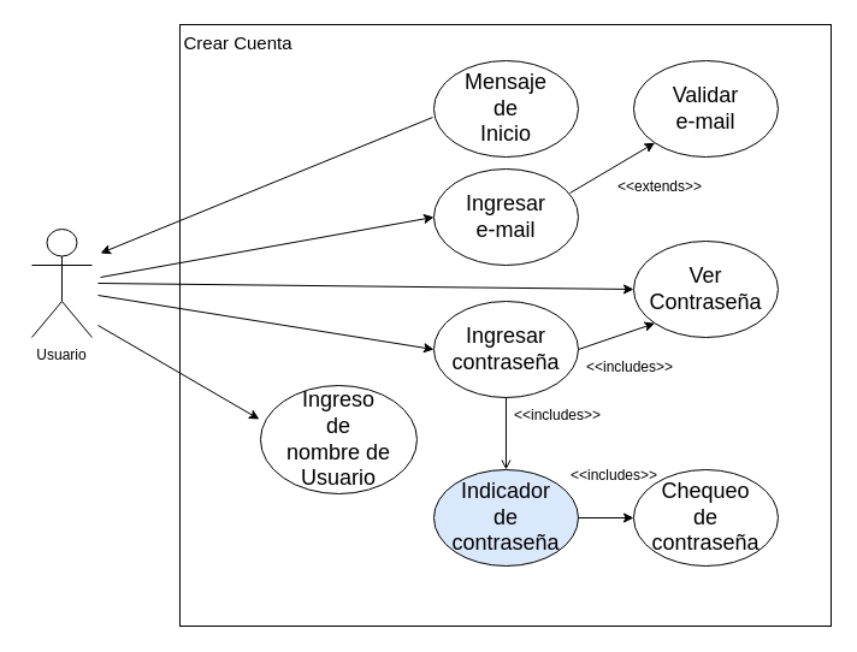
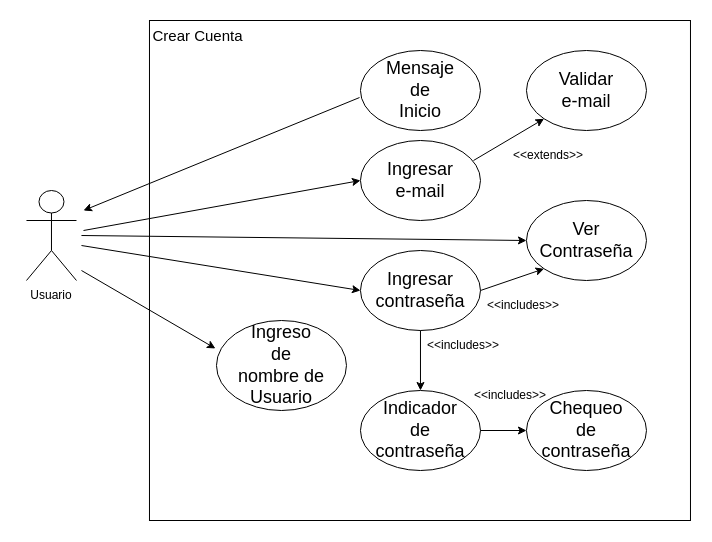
  <mxCell id="0" />
  <mxCell id="1" parent="0" />
  <mxCell id="2" value="" style="rounded=0;whiteSpace=wrap;html=1;" vertex="1" parent="1"><mxGeometry x="148.98" y="20" width="541" height="500" as="geometry" /></mxCell>
  <mxCell id="3" value="&lt;font style=&quot;font-size: 18px;&quot;&gt;Mensaje&lt;/font&gt;&lt;div&gt;&lt;font style=&quot;font-size: 18px;&quot;&gt;de&lt;/font&gt;&lt;/div&gt;&lt;div&gt;&lt;font style=&quot;font-size: 18px;&quot;&gt;Inicio&lt;/font&gt;&lt;/div&gt;" style="ellipse;whiteSpace=wrap;html=1;" vertex="1" parent="1"><mxGeometry x="359.98" y="50" width="120" height="80" as="geometry" /></mxCell>
  <mxCell id="4" value="&lt;font style=&quot;font-size: 15px;&quot;&gt;Crear Cuenta&lt;/font&gt;" style="text;html=1;align=center;verticalAlign=middle;whiteSpace=wrap;rounded=0;" vertex="1" parent="1"><mxGeometry x="148.98" y="20" width="97" height="30" as="geometry" /></mxCell>
  <mxCell id="5" value="&lt;span style=&quot;font-size: 18px;&quot;&gt;Ingresar&lt;/span&gt;&lt;div&gt;&lt;span style=&quot;font-size: 18px;&quot;&gt;e-mail&lt;/span&gt;&lt;/div&gt;" style="ellipse;whiteSpace=wrap;html=1;" vertex="1" parent="1"><mxGeometry x="359.98" y="140" width="120" height="80" as="geometry" /></mxCell>
  <mxCell id="6" value="&lt;font style=&quot;font-size: 18px;&quot;&gt;Validar&lt;/font&gt;&lt;div&gt;&lt;font style=&quot;font-size: 18px;&quot;&gt;e-mail&lt;/font&gt;&lt;/div&gt;" style="ellipse;whiteSpace=wrap;html=1;" vertex="1" parent="1"><mxGeometry x="525.98" y="50" width="120" height="80" as="geometry" /></mxCell>
  <mxCell id="7" value="&lt;font style=&quot;font-size: 18px;&quot;&gt;Ingresar&lt;/font&gt;&lt;div&gt;&lt;span style=&quot;font-size: 18px;&quot;&gt;contraseña&lt;/span&gt;&lt;/div&gt;" style="ellipse;whiteSpace=wrap;html=1;" vertex="1" parent="1"><mxGeometry x="359.98" y="250" width="120" height="80" as="geometry" /></mxCell>
  <mxCell id="8" value="&lt;font style=&quot;font-size: 18px;&quot;&gt;Ver&lt;/font&gt;&lt;div&gt;&lt;font style=&quot;font-size: 18px;&quot;&gt;Contraseña&lt;/font&gt;&lt;/div&gt;" style="ellipse;whiteSpace=wrap;html=1;" vertex="1" parent="1"><mxGeometry x="525.98" y="200" width="120" height="80" as="geometry" /></mxCell>
  <mxCell id="9" value="&lt;font style=&quot;font-size: 18px;&quot;&gt;Ingreso&lt;/font&gt;&lt;div&gt;&lt;font style=&quot;font-size: 18px;&quot;&gt;de&lt;/font&gt;&lt;/div&gt;&lt;div&gt;&lt;font style=&quot;font-size: 18px;&quot;&gt;nombre de Usuario&lt;/font&gt;&lt;/div&gt;" style="ellipse;whiteSpace=wrap;html=1;" vertex="1" parent="1"><mxGeometry x="215.98" y="320" width="130" height="90" as="geometry" /></mxCell>
- <mxCell id="10" value="&lt;font style=&quot;font-size: 18px;&quot;&gt;Indicador&lt;/font&gt;&lt;div&gt;&lt;font style=&quot;font-size: 18px;&quot;&gt;de&lt;/font&gt;&lt;/div&gt;&lt;div&gt;&lt;font style=&quot;font-size: 18px;&quot;&gt;contraseña&lt;/font&gt;&lt;/div&gt;" style="ellipse;whiteSpace=wrap;html=1;fillColor=#dae8fc;" vertex="1" parent="1"><mxGeometry x="359.98" y="390" width="120" height="80" as="geometry" /></mxCell>
+ <mxCell id="10" value="&lt;font style=&quot;font-size: 18px;&quot;&gt;Indicador&lt;/font&gt;&lt;div&gt;&lt;font style=&quot;font-size: 18px;&quot;&gt;de&lt;/font&gt;&lt;/div&gt;&lt;div&gt;&lt;font style=&quot;font-size: 18px;&quot;&gt;contraseña&lt;/font&gt;&lt;/div&gt;" style="ellipse;whiteSpace=wrap;html=1;" vertex="1" parent="1"><mxGeometry x="359.98" y="390" width="120" height="80" as="geometry" /></mxCell>
  <mxCell id="11" value="&lt;font style=&quot;font-size: 18px;&quot;&gt;Chequeo&lt;/font&gt;&lt;div&gt;&lt;font style=&quot;font-size: 18px;&quot;&gt;de&lt;/font&gt;&lt;/div&gt;&lt;div&gt;&lt;font style=&quot;font-size: 18px;&quot;&gt;contraseña&lt;/font&gt;&lt;/div&gt;" style="ellipse;whiteSpace=wrap;html=1;" vertex="1" parent="1"><mxGeometry x="525.98" y="390" width="120" height="80" as="geometry" /></mxCell>
- <mxCell id="12" value="" style="endArrow=open;html=1;rounded=0;exitX=0.5;exitY=1;exitDx=0;exitDy=0;entryX=0.5;entryY=0;entryDx=0;entryDy=0;" edge="1" parent="1" source="7" target="10"><mxGeometry width="50" height="50" relative="1" as="geometry"><mxPoint x="395.98" y="390" as="sourcePoint" /><mxPoint x="445.98" y="340" as="targetPoint" /></mxGeometry></mxCell>
+ <mxCell id="12" value="" style="endArrow=classic;html=1;rounded=0;exitX=0.5;exitY=1;exitDx=0;exitDy=0;entryX=0.5;entryY=0;entryDx=0;entryDy=0;" edge="1" parent="1" source="7" target="10"><mxGeometry width="50" height="50" relative="1" as="geometry"><mxPoint x="395.98" y="390" as="sourcePoint" /><mxPoint x="445.98" y="340" as="targetPoint" /></mxGeometry></mxCell>
  <mxCell id="13" value="" style="endArrow=classic;html=1;rounded=0;exitX=1;exitY=0.5;exitDx=0;exitDy=0;entryX=0;entryY=0.5;entryDx=0;entryDy=0;" edge="1" parent="1" source="10" target="11"><mxGeometry width="50" height="50" relative="1" as="geometry"><mxPoint x="429.98" y="340" as="sourcePoint" /><mxPoint x="429.98" y="400" as="targetPoint" /></mxGeometry></mxCell>
  <mxCell id="14" value="&lt;font style=&quot;font-size: 1px;&quot;&gt;Actor&lt;/font&gt;" style="shape=umlActor;verticalLabelPosition=bottom;verticalAlign=top;html=1;outlineConnect=0;" vertex="1" parent="1"><mxGeometry x="25.98" y="190" width="50" height="90" as="geometry" /></mxCell>
  <mxCell id="15" value="Usuario" style="text;html=1;align=center;verticalAlign=middle;whiteSpace=wrap;rounded=0;" vertex="1" parent="1"><mxGeometry x="20.98" y="280" width="60" height="30" as="geometry" /></mxCell>
  <mxCell id="16" value="" style="endArrow=classic;html=1;rounded=0;entryX=0;entryY=0.5;entryDx=0;entryDy=0;" edge="1" parent="1" target="5"><mxGeometry width="50" height="50" relative="1" as="geometry"><mxPoint x="83" y="230" as="sourcePoint" /><mxPoint x="133" y="180" as="targetPoint" /></mxGeometry></mxCell>
  <mxCell id="17" value="" style="endArrow=classic;html=1;rounded=0;entryX=0;entryY=0.5;entryDx=0;entryDy=0;" edge="1" parent="1" target="7"><mxGeometry width="50" height="50" relative="1" as="geometry"><mxPoint x="80.98" y="245" as="sourcePoint" /><mxPoint x="347.96" y="295" as="targetPoint" /></mxGeometry></mxCell>
  <mxCell id="18" value="" style="endArrow=classic;html=1;rounded=0;exitX=-0.008;exitY=0.588;exitDx=0;exitDy=0;exitPerimeter=0;" edge="1" parent="1" source="3"><mxGeometry width="50" height="50" relative="1" as="geometry"><mxPoint x="113" y="260" as="sourcePoint" /><mxPoint x="83" y="210" as="targetPoint" /></mxGeometry></mxCell>
  <mxCell id="19" value="" style="endArrow=classic;html=1;rounded=0;entryX=-0.008;entryY=0.311;entryDx=0;entryDy=0;entryPerimeter=0;" edge="1" parent="1" target="9"><mxGeometry width="50" height="50" relative="1" as="geometry"><mxPoint x="80.98" y="270" as="sourcePoint" /><mxPoint x="347.98" y="320" as="targetPoint" /></mxGeometry></mxCell>
  <mxCell id="20" value="" style="endArrow=classic;html=1;rounded=0;entryX=0;entryY=0.5;entryDx=0;entryDy=0;" edge="1" parent="1" target="8"><mxGeometry width="50" height="50" relative="1" as="geometry"><mxPoint x="80.96" y="235" as="sourcePoint" /><mxPoint x="359.98" y="280" as="targetPoint" /></mxGeometry></mxCell>
  <mxCell id="21" value="" style="endArrow=classic;html=1;rounded=0;exitX=1;exitY=0.5;exitDx=0;exitDy=0;entryX=0;entryY=1;entryDx=0;entryDy=0;" edge="1" parent="1" source="7" target="8"><mxGeometry width="50" height="50" relative="1" as="geometry"><mxPoint x="483" y="300" as="sourcePoint" /><mxPoint x="533" y="250" as="targetPoint" /></mxGeometry></mxCell>
  <mxCell id="22" value="&amp;lt;&amp;lt;includes&amp;gt;&amp;gt;" style="text;html=1;align=center;verticalAlign=middle;whiteSpace=wrap;rounded=0;" vertex="1" parent="1"><mxGeometry x="493" y="290" width="60" height="30" as="geometry" /></mxCell>
  <mxCell id="23" value="&amp;lt;&amp;lt;includes&amp;gt;&amp;gt;" style="text;html=1;align=center;verticalAlign=middle;whiteSpace=wrap;rounded=0;" vertex="1" parent="1"><mxGeometry x="479.98" y="380" width="60" height="30" as="geometry" /></mxCell>
  <mxCell id="24" value="&amp;lt;&amp;lt;includes&amp;gt;&amp;gt;" style="text;html=1;align=center;verticalAlign=middle;whiteSpace=wrap;rounded=0;" vertex="1" parent="1"><mxGeometry x="433" y="330" width="60" height="30" as="geometry" /></mxCell>
  <mxCell id="25" value="&amp;lt;&amp;lt;extends&amp;gt;&amp;gt;" style="text;html=1;align=center;verticalAlign=middle;whiteSpace=wrap;rounded=0;" vertex="1" parent="1"><mxGeometry x="518" y="140" width="60" height="30" as="geometry" /></mxCell>
  <mxCell id="26" value="" style="endArrow=classic;html=1;rounded=0;entryX=0;entryY=1;entryDx=0;entryDy=0;" edge="1" parent="1" target="6"><mxGeometry width="50" height="50" relative="1" as="geometry"><mxPoint x="473" y="160" as="sourcePoint" /><mxPoint x="523" y="110" as="targetPoint" /></mxGeometry></mxCell>
